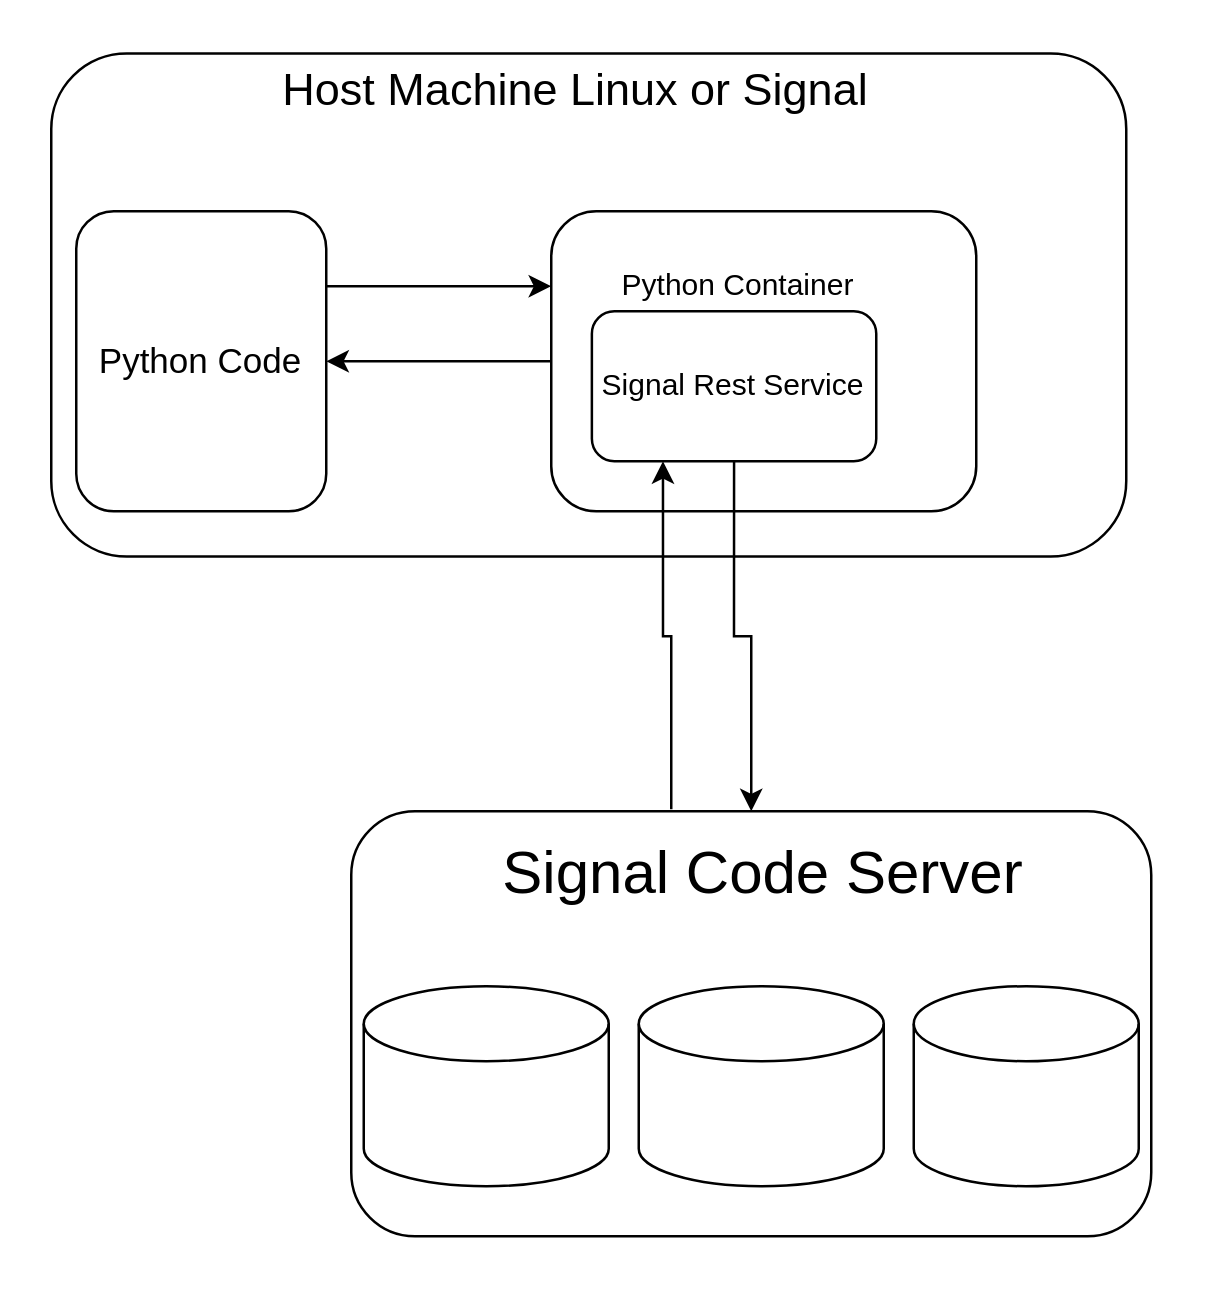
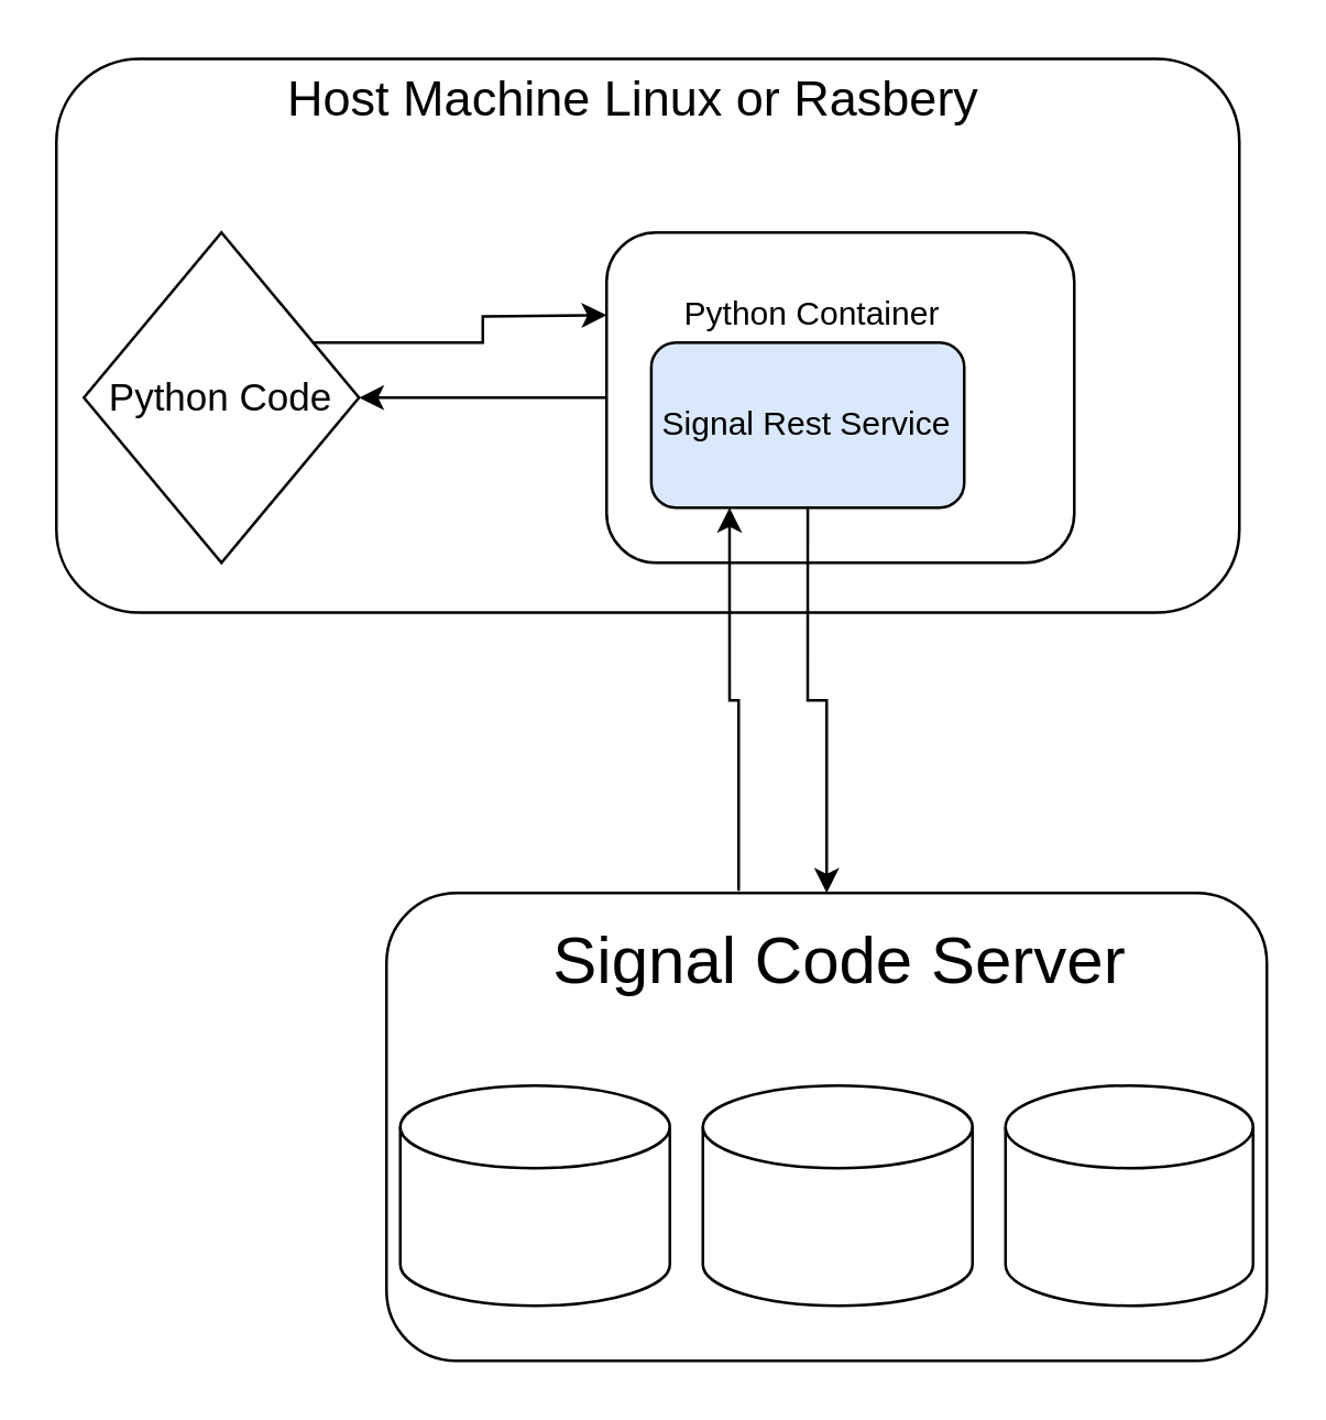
  <mxCell id="0" />
  <mxCell id="1" parent="0" />
  <mxCell id="2" value="" style="rounded=1;whiteSpace=wrap;html=1;" parent="1" vertex="1"><mxGeometry x="140" y="324" width="320" height="170" as="geometry" /></mxCell>
  <mxCell id="3" value="" style="shape=cylinder3;whiteSpace=wrap;html=1;boundedLbl=1;backgroundOutline=1;size=15;" parent="1" vertex="1"><mxGeometry x="255" y="394" width="98" height="80" as="geometry" /></mxCell>
  <mxCell id="4" value="&lt;font style=&quot;font-size: 24px;&quot;&gt;Signal Code Server&lt;/font&gt;" style="text;html=1;align=center;verticalAlign=middle;whiteSpace=wrap;rounded=0;" parent="1" vertex="1"><mxGeometry x="170" y="334" width="270" height="30" as="geometry" /></mxCell>
  <mxCell id="5" value="" style="shape=cylinder3;whiteSpace=wrap;html=1;boundedLbl=1;backgroundOutline=1;size=15;" parent="1" vertex="1"><mxGeometry x="365" y="394" width="90" height="80" as="geometry" /></mxCell>
  <mxCell id="6" value="" style="shape=cylinder3;whiteSpace=wrap;html=1;boundedLbl=1;backgroundOutline=1;size=15;" parent="1" vertex="1"><mxGeometry x="145" y="394" width="98" height="80" as="geometry" /></mxCell>
  <mxCell id="7" value="" style="rounded=1;whiteSpace=wrap;html=1;" parent="1" vertex="1"><mxGeometry x="20" y="20.88" width="430" height="201.25" as="geometry" /></mxCell>
  <mxCell id="8" style="edgeStyle=orthogonalEdgeStyle;rounded=0;orthogonalLoop=1;jettySize=auto;html=1;exitX=1;exitY=0.25;exitDx=0;exitDy=0;" parent="1" source="9" edge="1"><mxGeometry relative="1" as="geometry"><mxPoint x="220" y="114" as="targetPoint" /></mxGeometry></mxCell>
- <mxCell id="9" value="&lt;span style=&quot;font-size: 14px;&quot;&gt;Python Code&lt;/span&gt;" style="rounded=1;whiteSpace=wrap;html=1;" parent="1" vertex="1"><mxGeometry x="30" y="84" width="100" height="120" as="geometry" /></mxCell>
- <mxCell id="10" value="&lt;font style=&quot;font-size: 18px;&quot;&gt;Host Machine Linux or Signal&lt;/font&gt;" style="text;html=1;align=center;verticalAlign=middle;whiteSpace=wrap;rounded=0;" parent="1" vertex="1"><mxGeometry x="30" y="20.88" width="400" height="30" as="geometry" /></mxCell>
+ <mxCell id="9" value="&lt;span style=&quot;font-size: 14px;&quot;&gt;Python Code&lt;/span&gt;" style="rhombus;whiteSpace=wrap;html=1;" parent="1" vertex="1"><mxGeometry x="30" y="84" width="100" height="120" as="geometry" /></mxCell>
+ <mxCell id="10" value="&lt;font style=&quot;font-size: 18px;&quot;&gt;Host Machine Linux or Rasbery&lt;/font&gt;" style="text;html=1;align=center;verticalAlign=middle;whiteSpace=wrap;rounded=0;" parent="1" vertex="1"><mxGeometry x="30" y="20.88" width="400" height="30" as="geometry" /></mxCell>
  <mxCell id="11" style="edgeStyle=orthogonalEdgeStyle;rounded=0;orthogonalLoop=1;jettySize=auto;html=1;exitX=1;exitY=0.75;exitDx=0;exitDy=0;entryX=1;entryY=1;entryDx=0;entryDy=0;" parent="1" source="14" target="14" edge="1"><mxGeometry relative="1" as="geometry" /></mxCell>
  <mxCell id="12" value="" style="rounded=1;whiteSpace=wrap;html=1;" parent="1" vertex="1"><mxGeometry x="220" y="84" width="170" height="120" as="geometry" /></mxCell>
- <mxCell id="13" value="Signal Rest Service" style="rounded=1;whiteSpace=wrap;html=1;" parent="1" vertex="1"><mxGeometry x="236.25" y="124" width="113.75" height="60" as="geometry" /></mxCell>
+ <mxCell id="13" value="Signal Rest Service" style="rounded=1;whiteSpace=wrap;html=1;fillColor=#dae8fc;" parent="1" vertex="1"><mxGeometry x="236.25" y="124" width="113.75" height="60" as="geometry" /></mxCell>
  <mxCell id="14" value="Python Container" style="text;html=1;align=center;verticalAlign=middle;whiteSpace=wrap;rounded=0;" parent="1" vertex="1"><mxGeometry x="225" y="84" width="140" height="60" as="geometry" /></mxCell>
  <mxCell id="15" style="edgeStyle=orthogonalEdgeStyle;rounded=0;orthogonalLoop=1;jettySize=auto;html=1;exitX=0;exitY=0.5;exitDx=0;exitDy=0;entryX=1;entryY=0.5;entryDx=0;entryDy=0;" edge="1" parent="1" source="12" target="9"><mxGeometry relative="1" as="geometry"><mxPoint x="140" y="124" as="sourcePoint" /><mxPoint x="235" y="124" as="targetPoint" /></mxGeometry></mxCell>
  <mxCell id="16" style="edgeStyle=orthogonalEdgeStyle;rounded=0;orthogonalLoop=1;jettySize=auto;html=1;exitX=0.5;exitY=1;exitDx=0;exitDy=0;entryX=0.5;entryY=0;entryDx=0;entryDy=0;" edge="1" parent="1" source="13" target="2"><mxGeometry relative="1" as="geometry"><mxPoint x="150" y="134" as="sourcePoint" /><mxPoint x="245" y="134" as="targetPoint" /></mxGeometry></mxCell>
  <mxCell id="17" style="edgeStyle=orthogonalEdgeStyle;rounded=0;orthogonalLoop=1;jettySize=auto;html=1;entryX=0.25;entryY=1;entryDx=0;entryDy=0;exitX=0.4;exitY=-0.005;exitDx=0;exitDy=0;exitPerimeter=0;" edge="1" parent="1" source="2" target="13"><mxGeometry relative="1" as="geometry"><mxPoint x="268" y="314" as="sourcePoint" /><mxPoint x="255" y="144" as="targetPoint" /></mxGeometry></mxCell>
